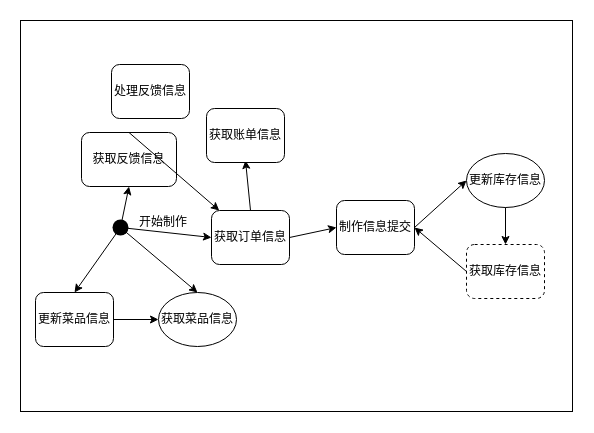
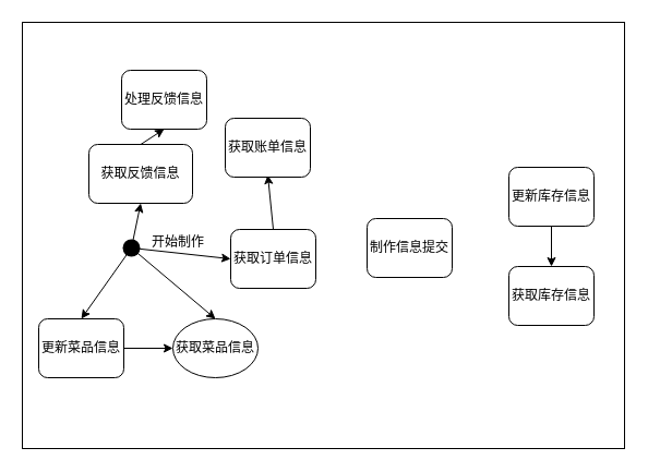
  <mxCell id="0" />
  <mxCell id="1" parent="0" />
  <mxCell id="2" value="" style="rounded=0;whiteSpace=wrap;html=1;" vertex="1" parent="1"><mxGeometry x="20" y="20" width="552" height="391" as="geometry" /></mxCell>
  <mxCell id="3" value="获取订单信息" style="rounded=1;whiteSpace=wrap;html=1;" vertex="1" parent="1"><mxGeometry x="211" y="210" width="78" height="54" as="geometry" /></mxCell>
  <mxCell id="4" value="" style="shape=waypoint;sketch=0;fillStyle=solid;size=6;pointerEvents=1;points=[];fillColor=none;resizable=0;rotatable=0;perimeter=centerPerimeter;snapToPoint=1;strokeWidth=6;" vertex="1" parent="1"><mxGeometry x="100" y="207" width="40" height="40" as="geometry" /></mxCell>
  <mxCell id="5" value="" style="endArrow=classic;html=1;rounded=0;exitX=0.997;exitY=0.504;exitDx=0;exitDy=0;exitPerimeter=0;entryX=0;entryY=0.5;entryDx=0;entryDy=0;" edge="1" parent="1" source="4" target="3"><mxGeometry width="50" height="50" relative="1" as="geometry"><mxPoint x="395" y="308" as="sourcePoint" /><mxPoint x="445" y="258" as="targetPoint" /></mxGeometry></mxCell>
  <mxCell id="6" value="开始制作" style="text;html=1;strokeColor=none;fillColor=none;align=center;verticalAlign=middle;whiteSpace=wrap;rounded=0;strokeWidth=6;" vertex="1" parent="1"><mxGeometry x="133" y="207" width="60" height="30" as="geometry" /></mxCell>
  <mxCell id="7" value="制作信息提交" style="rounded=1;whiteSpace=wrap;html=1;" vertex="1" parent="1"><mxGeometry x="336" y="200" width="78" height="54" as="geometry" /></mxCell>
- <mxCell id="8" value="" style="endArrow=classic;html=1;rounded=0;exitX=1;exitY=0.5;exitDx=0;exitDy=0;entryX=0;entryY=0.5;entryDx=0;entryDy=0;" edge="1" parent="1" source="3" target="7"><mxGeometry width="50" height="50" relative="1" as="geometry"><mxPoint x="436" y="307" as="sourcePoint" /><mxPoint x="486" y="257" as="targetPoint" /></mxGeometry></mxCell>
  <mxCell id="9" value="" style="endArrow=classic;html=1;rounded=0;entryX=0.5;entryY=0;entryDx=0;entryDy=0;" edge="1" parent="1" source="4" target="10"><mxGeometry width="50" height="50" relative="1" as="geometry"><mxPoint x="436" y="361" as="sourcePoint" /><mxPoint x="182" y="286" as="targetPoint" /></mxGeometry></mxCell>
  <mxCell id="10" value="获取菜品信息" style="ellipse;whiteSpace=wrap;html=1;" vertex="1" parent="1"><mxGeometry x="158" y="292" width="78" height="54" as="geometry" /></mxCell>
  <mxCell id="11" value="更新菜品信息" style="rounded=1;whiteSpace=wrap;html=1;" vertex="1" parent="1"><mxGeometry x="35" y="292" width="78" height="54" as="geometry" /></mxCell>
  <mxCell id="12" value="" style="endArrow=classic;html=1;rounded=0;entryX=0.5;entryY=0;entryDx=0;entryDy=0;" edge="1" parent="1" source="4" target="11"><mxGeometry width="50" height="50" relative="1" as="geometry"><mxPoint x="382" y="304" as="sourcePoint" /><mxPoint x="432" y="254" as="targetPoint" /></mxGeometry></mxCell>
  <mxCell id="13" value="" style="endArrow=classic;html=1;rounded=0;exitX=1;exitY=0.5;exitDx=0;exitDy=0;entryX=0;entryY=0.5;entryDx=0;entryDy=0;" edge="1" parent="1" source="11" target="10"><mxGeometry width="50" height="50" relative="1" as="geometry"><mxPoint x="382" y="304" as="sourcePoint" /><mxPoint x="432" y="254" as="targetPoint" /></mxGeometry></mxCell>
- <mxCell id="14" value="" style="endArrow=classic;html=1;rounded=0;exitX=1;exitY=0.5;exitDx=0;exitDy=0;entryX=0;entryY=0.5;entryDx=0;entryDy=0;" edge="1" parent="1" source="7" target="17"><mxGeometry width="50" height="50" relative="1" as="geometry"><mxPoint x="382" y="311" as="sourcePoint" /><mxPoint x="467" y="189" as="targetPoint" /></mxGeometry></mxCell>
- <mxCell id="15" value="" style="endArrow=classic;html=1;rounded=0;entryX=1;entryY=0.5;entryDx=0;entryDy=0;exitX=0;exitY=0.5;exitDx=0;exitDy=0;" edge="1" parent="1" source="16" target="7"><mxGeometry width="50" height="50" relative="1" as="geometry"><mxPoint x="461" y="262" as="sourcePoint" /><mxPoint x="432" y="261" as="targetPoint" /></mxGeometry></mxCell>
- <mxCell id="16" value="获取库存信息" style="rounded=1;whiteSpace=wrap;html=1;dashed=1;" vertex="1" parent="1"><mxGeometry x="466" y="244" width="78" height="54" as="geometry" /></mxCell>
- <mxCell id="17" value="更新库存信息" style="ellipse;whiteSpace=wrap;html=1;" vertex="1" parent="1"><mxGeometry x="466" y="153" width="78" height="54" as="geometry" /></mxCell>
+ <mxCell id="16" value="获取库存信息" style="rounded=1;whiteSpace=wrap;html=1;" vertex="1" parent="1"><mxGeometry x="466" y="244" width="78" height="54" as="geometry" /></mxCell>
+ <mxCell id="17" value="更新库存信息" style="rounded=1;whiteSpace=wrap;html=1;" vertex="1" parent="1"><mxGeometry x="466" y="153" width="78" height="54" as="geometry" /></mxCell>
  <mxCell id="18" value="" style="endArrow=classic;html=1;rounded=0;exitX=0.5;exitY=1;exitDx=0;exitDy=0;" edge="1" parent="1" source="17" target="16"><mxGeometry width="50" height="50" relative="1" as="geometry"><mxPoint x="382" y="311" as="sourcePoint" /><mxPoint x="432" y="261" as="targetPoint" /></mxGeometry></mxCell>
  <mxCell id="19" value="" style="endArrow=classic;html=1;rounded=0;exitX=0.5;exitY=0;exitDx=0;exitDy=0;" edge="1" parent="1" source="3"><mxGeometry width="50" height="50" relative="1" as="geometry"><mxPoint x="382" y="311" as="sourcePoint" /><mxPoint x="245" y="160" as="targetPoint" /></mxGeometry></mxCell>
  <mxCell id="20" value="获取账单信息" style="rounded=1;whiteSpace=wrap;html=1;" vertex="1" parent="1"><mxGeometry x="206" y="108" width="78" height="54" as="geometry" /></mxCell>
  <mxCell id="21" value="" style="endArrow=classic;html=1;rounded=0;exitX=0.448;exitY=0.468;exitDx=0;exitDy=0;exitPerimeter=0;entryX=0.5;entryY=1;entryDx=0;entryDy=0;" edge="1" parent="1" source="4" target="22"><mxGeometry width="50" height="50" relative="1" as="geometry"><mxPoint x="382" y="311" as="sourcePoint" /><mxPoint x="122" y="176" as="targetPoint" /></mxGeometry></mxCell>
  <mxCell id="22" value="获取反馈信息" style="rounded=1;whiteSpace=wrap;html=1;" vertex="1" parent="1"><mxGeometry x="81" y="132" width="95" height="54" as="geometry" /></mxCell>
- <mxCell id="23" value="" style="endArrow=classic;html=1;rounded=0;exitX=0.5;exitY=0;exitDx=0;exitDy=0;" edge="1" parent="1" source="22" target="3"><mxGeometry width="50" height="50" relative="1" as="geometry"><mxPoint x="282" y="243" as="sourcePoint" /><mxPoint x="120" y="74" as="targetPoint" /></mxGeometry></mxCell>
+ <mxCell id="23" value="" style="endArrow=classic;html=1;rounded=0;exitX=0.5;exitY=0;exitDx=0;exitDy=0;entryX=0.5;entryY=1;entryDx=0;entryDy=0;" edge="1" parent="1" source="22" target="24"><mxGeometry width="50" height="50" relative="1" as="geometry"><mxPoint x="282" y="243" as="sourcePoint" /><mxPoint x="120" y="74" as="targetPoint" /></mxGeometry></mxCell>
  <mxCell id="24" value="处理反馈信息" style="rounded=1;whiteSpace=wrap;html=1;" vertex="1" parent="1"><mxGeometry x="111" y="64" width="78" height="54" as="geometry" /></mxCell>
